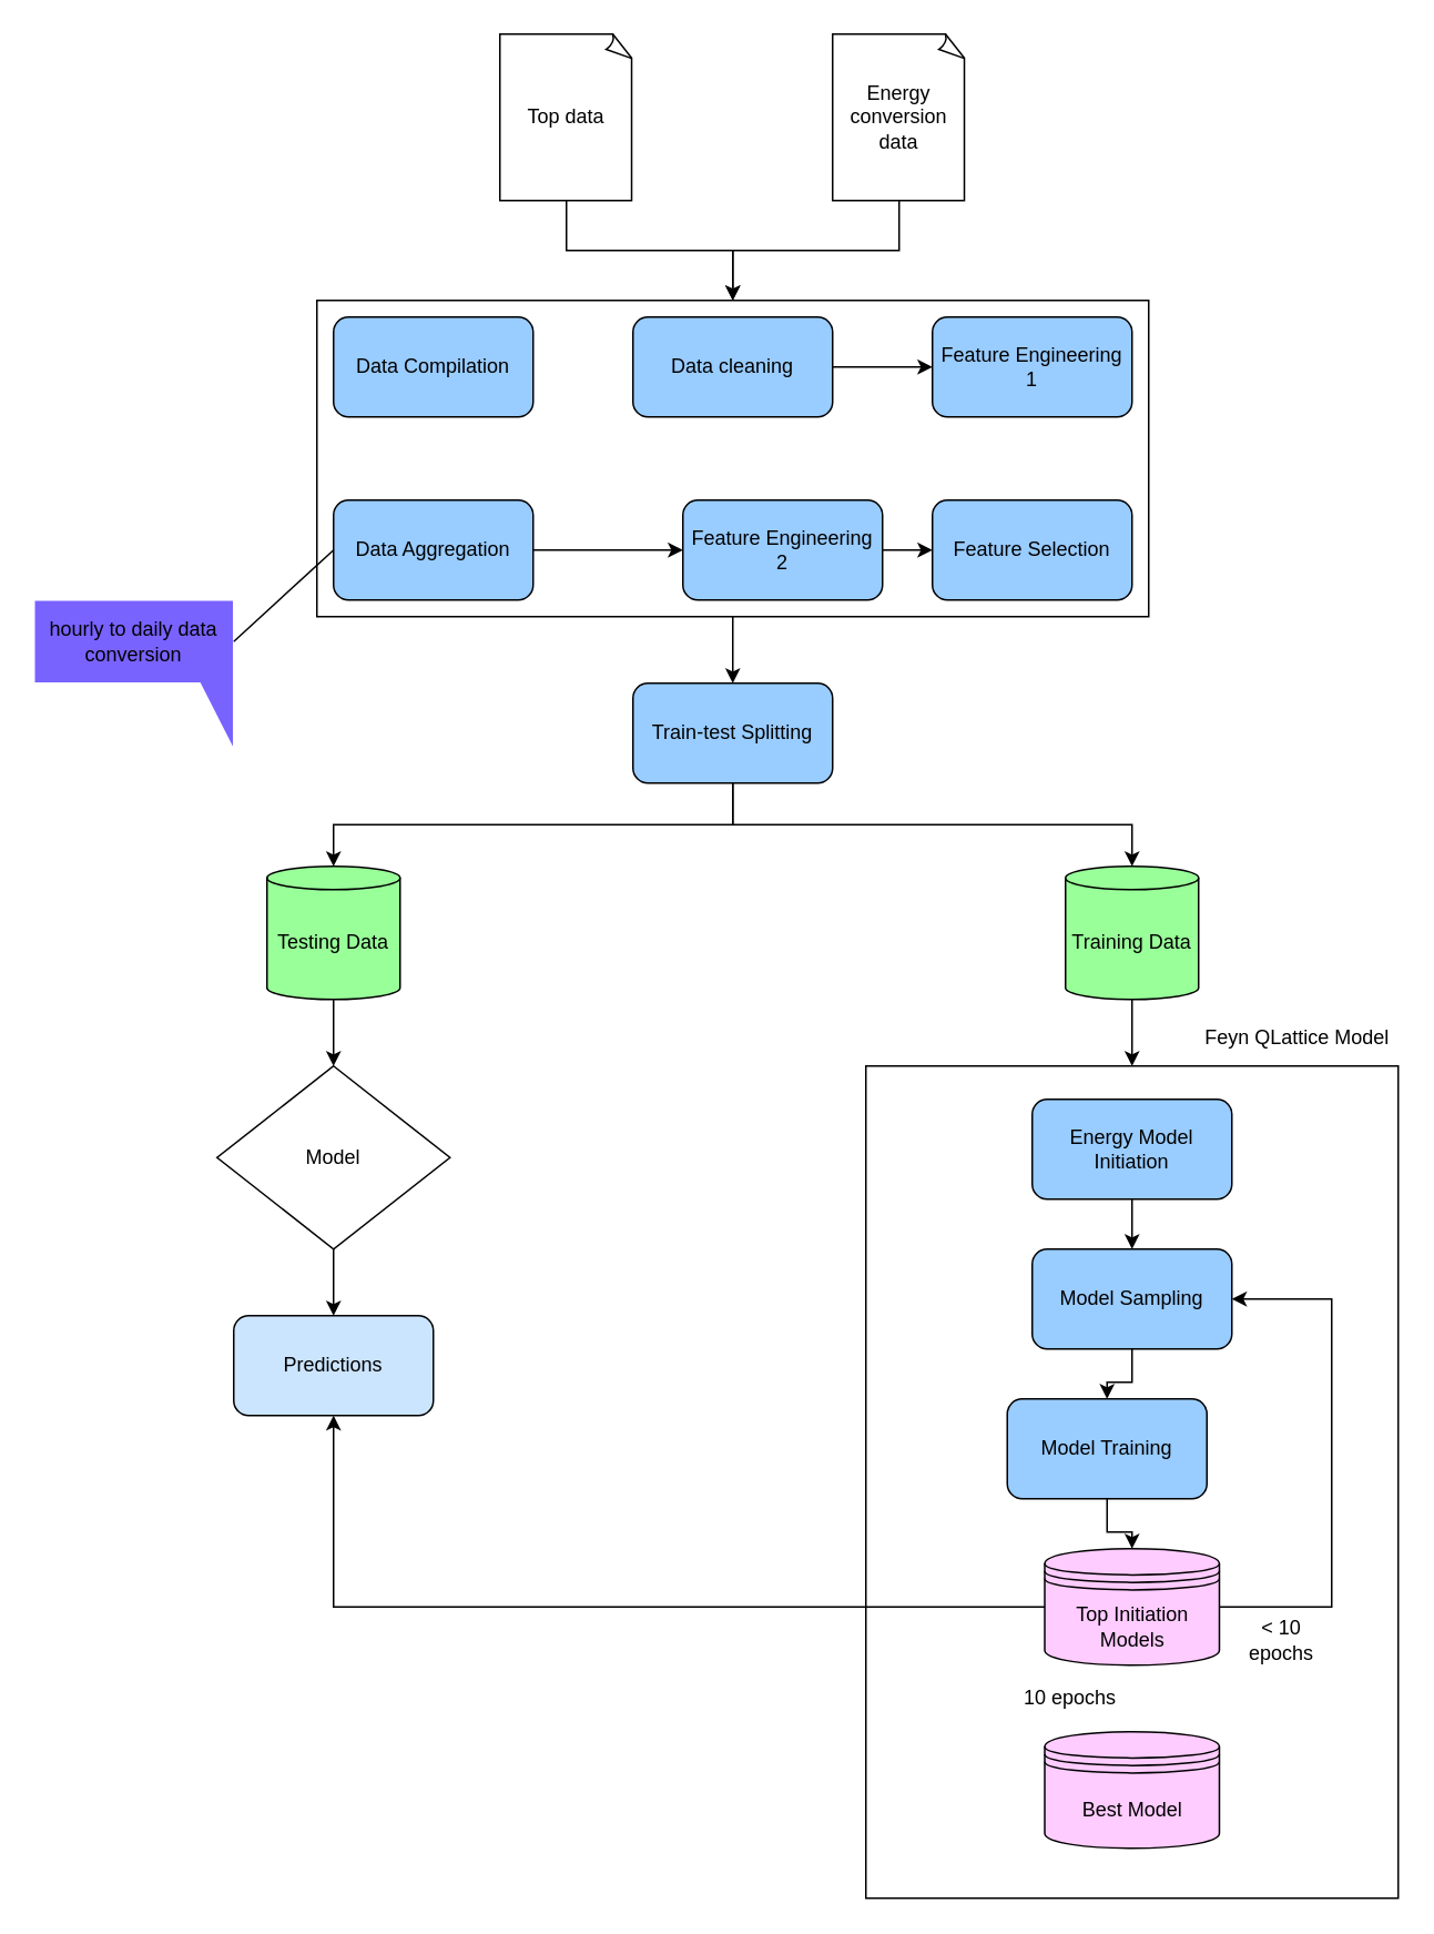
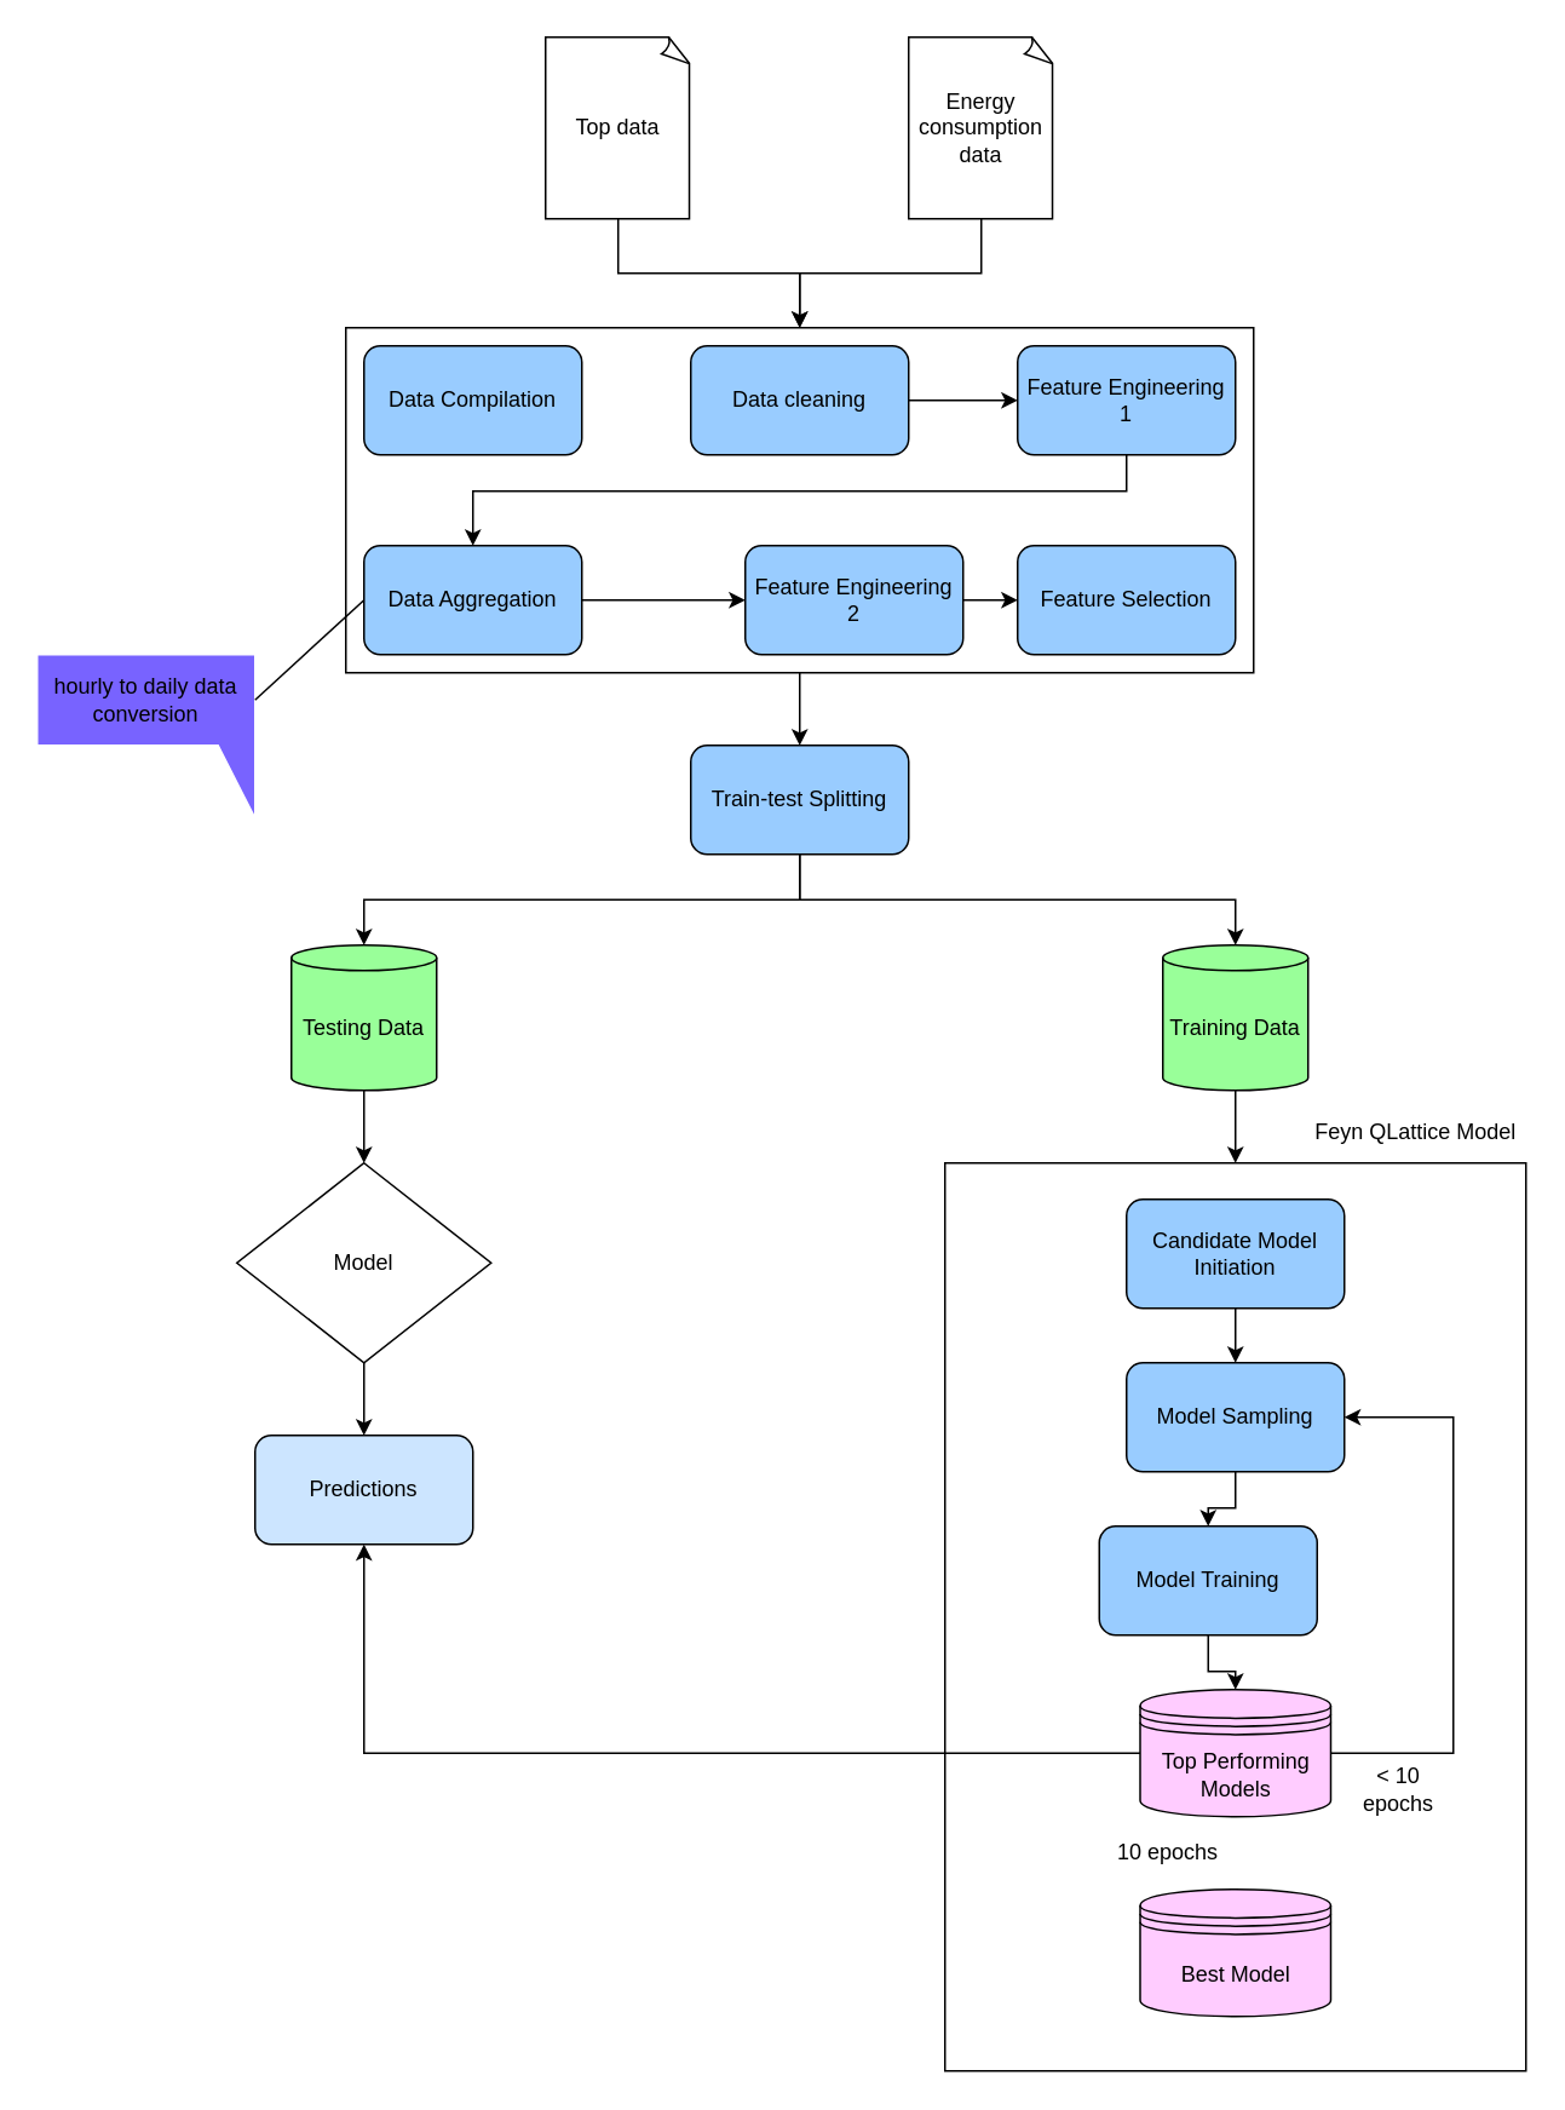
  <mxCell id="0" />
  <mxCell id="1" parent="0" />
  <mxCell id="2" style="edgeStyle=orthogonalEdgeStyle;rounded=0;orthogonalLoop=1;jettySize=auto;html=1;entryX=0.5;entryY=0;entryDx=0;entryDy=0;" edge="1" parent="1" source="3" target="20"><mxGeometry relative="1" as="geometry" /></mxCell>
  <mxCell id="3" value="" style="rounded=0;whiteSpace=wrap;html=1;fillColor=#FFFFFF;" vertex="1" parent="1"><mxGeometry x="190" y="180" width="500" height="190" as="geometry" /></mxCell>
  <mxCell id="4" style="edgeStyle=orthogonalEdgeStyle;rounded=0;orthogonalLoop=1;jettySize=auto;html=1;entryX=0.5;entryY=0;entryDx=0;entryDy=0;" edge="1" parent="1" source="5" target="3"><mxGeometry relative="1" as="geometry" /></mxCell>
- <mxCell id="5" value="Energy conversion data" style="whiteSpace=wrap;html=1;shape=mxgraph.basic.document" vertex="1" parent="1"><mxGeometry x="500" y="20" width="80" height="100" as="geometry" /></mxCell>
+ <mxCell id="5" value="Energy consumption data" style="whiteSpace=wrap;html=1;shape=mxgraph.basic.document" vertex="1" parent="1"><mxGeometry x="500" y="20" width="80" height="100" as="geometry" /></mxCell>
  <mxCell id="6" style="edgeStyle=orthogonalEdgeStyle;rounded=0;orthogonalLoop=1;jettySize=auto;html=1;entryX=0.5;entryY=0;entryDx=0;entryDy=0;" edge="1" parent="1" source="7" target="3"><mxGeometry relative="1" as="geometry" /></mxCell>
  <mxCell id="7" value="Top data" style="whiteSpace=wrap;html=1;shape=mxgraph.basic.document" vertex="1" parent="1"><mxGeometry x="300" y="20" width="80" height="100" as="geometry" /></mxCell>
  <mxCell id="8" value="Data Compilation" style="rounded=1;whiteSpace=wrap;html=1;fillColor=#99CCFF;" vertex="1" parent="1"><mxGeometry x="200" y="190" width="120" height="60" as="geometry" /></mxCell>
  <mxCell id="9" style="edgeStyle=orthogonalEdgeStyle;rounded=0;orthogonalLoop=1;jettySize=auto;html=1;" edge="1" parent="1" source="10" target="12"><mxGeometry relative="1" as="geometry" /></mxCell>
  <mxCell id="10" value="Data cleaning" style="rounded=1;whiteSpace=wrap;html=1;fillColor=#99CCFF;" vertex="1" parent="1"><mxGeometry x="380" y="190" width="120" height="60" as="geometry" /></mxCell>
+ <mxCell id="11" style="edgeStyle=orthogonalEdgeStyle;rounded=0;orthogonalLoop=1;jettySize=auto;html=1;" edge="1" parent="1" source="12" target="14"><mxGeometry relative="1" as="geometry"><Array as="points"><mxPoint x="620" y="270" /><mxPoint x="260" y="270" /></Array></mxGeometry></mxCell>
  <mxCell id="12" value="Feature Engineering 1" style="rounded=1;whiteSpace=wrap;html=1;fillColor=#99CCFF;" vertex="1" parent="1"><mxGeometry x="560" y="190" width="120" height="60" as="geometry" /></mxCell>
  <mxCell id="13" style="edgeStyle=orthogonalEdgeStyle;rounded=0;orthogonalLoop=1;jettySize=auto;html=1;entryX=0;entryY=0.5;entryDx=0;entryDy=0;" edge="1" parent="1" source="14" target="17"><mxGeometry relative="1" as="geometry" /></mxCell>
  <mxCell id="14" value="Data Aggregation" style="rounded=1;whiteSpace=wrap;html=1;fillColor=#99CCFF;" vertex="1" parent="1"><mxGeometry x="200" y="300" width="120" height="60" as="geometry" /></mxCell>
  <mxCell id="15" value="hourly to daily data conversion" style="shape=callout;whiteSpace=wrap;html=1;perimeter=calloutPerimeter;position2=1;fillColor=#7863FF;strokeColor=#FFFFFF;base=80;size=40;position=0.83;" vertex="1" parent="1"><mxGeometry x="20" y="360" width="120" height="90" as="geometry" /></mxCell>
  <mxCell id="16" style="edgeStyle=orthogonalEdgeStyle;rounded=0;orthogonalLoop=1;jettySize=auto;html=1;entryX=0;entryY=0.5;entryDx=0;entryDy=0;" edge="1" parent="1" source="17" target="19"><mxGeometry relative="1" as="geometry" /></mxCell>
  <mxCell id="17" value="Feature Engineering 2" style="rounded=1;whiteSpace=wrap;html=1;fillColor=#99CCFF;" vertex="1" parent="1"><mxGeometry x="410" y="300" width="120" height="60" as="geometry" /></mxCell>
  <mxCell id="18" value="" style="endArrow=none;dashed=0;html=1;rounded=0;exitX=0;exitY=0;exitDx=120;exitDy=25;exitPerimeter=0;entryX=0;entryY=0.5;entryDx=0;entryDy=0;" edge="1" parent="1" source="15" target="14"><mxGeometry width="50" height="50" relative="1" as="geometry"><mxPoint x="480" y="370" as="sourcePoint" /><mxPoint x="350" y="325" as="targetPoint" /></mxGeometry></mxCell>
  <mxCell id="19" value="Feature Selection" style="rounded=1;whiteSpace=wrap;html=1;fillColor=#99CCFF;" vertex="1" parent="1"><mxGeometry x="560" y="300" width="120" height="60" as="geometry" /></mxCell>
  <mxCell id="20" value="Train-test Splitting" style="rounded=1;whiteSpace=wrap;html=1;fillColor=#99CCFF;" vertex="1" parent="1"><mxGeometry x="380" y="410" width="120" height="60" as="geometry" /></mxCell>
  <mxCell id="21" style="edgeStyle=orthogonalEdgeStyle;rounded=0;orthogonalLoop=1;jettySize=auto;html=1;" edge="1" parent="1" source="22"><mxGeometry relative="1" as="geometry"><mxPoint x="200" y="640" as="targetPoint" /></mxGeometry></mxCell>
  <mxCell id="22" value="Testing Data" style="shape=cylinder3;whiteSpace=wrap;html=1;boundedLbl=1;backgroundOutline=1;size=7.0;fillColor=#99FF99;" vertex="1" parent="1"><mxGeometry x="160" y="520" width="80" height="80" as="geometry" /></mxCell>
  <mxCell id="23" style="edgeStyle=orthogonalEdgeStyle;rounded=0;orthogonalLoop=1;jettySize=auto;html=1;entryX=0.5;entryY=0;entryDx=0;entryDy=0;" edge="1" parent="1" source="24" target="27"><mxGeometry relative="1" as="geometry" /></mxCell>
  <mxCell id="24" value="Training Data" style="shape=cylinder3;whiteSpace=wrap;html=1;boundedLbl=1;backgroundOutline=1;size=7.0;fillColor=#99FF99;" vertex="1" parent="1"><mxGeometry x="640" y="520" width="80" height="80" as="geometry" /></mxCell>
  <mxCell id="25" style="edgeStyle=orthogonalEdgeStyle;rounded=0;orthogonalLoop=1;jettySize=auto;html=1;entryX=0.5;entryY=0;entryDx=0;entryDy=0;entryPerimeter=0;exitX=0.5;exitY=1;exitDx=0;exitDy=0;" edge="1" parent="1" source="20" target="22"><mxGeometry relative="1" as="geometry" /></mxCell>
  <mxCell id="26" style="edgeStyle=orthogonalEdgeStyle;rounded=0;orthogonalLoop=1;jettySize=auto;html=1;entryX=0.5;entryY=0;entryDx=0;entryDy=0;entryPerimeter=0;exitX=0.5;exitY=1;exitDx=0;exitDy=0;" edge="1" parent="1" source="20" target="24"><mxGeometry relative="1" as="geometry" /></mxCell>
  <mxCell id="27" value="" style="rounded=0;whiteSpace=wrap;html=1;" vertex="1" parent="1"><mxGeometry x="520" y="640" width="320" height="500" as="geometry" /></mxCell>
  <mxCell id="28" style="edgeStyle=orthogonalEdgeStyle;rounded=0;orthogonalLoop=1;jettySize=auto;html=1;entryX=0.5;entryY=0;entryDx=0;entryDy=0;" edge="1" parent="1" source="29" target="31"><mxGeometry relative="1" as="geometry" /></mxCell>
- <mxCell id="29" value="Energy Model Initiation" style="rounded=1;whiteSpace=wrap;html=1;fillColor=#99CCFF;" vertex="1" parent="1"><mxGeometry x="620" y="660" width="120" height="60" as="geometry" /></mxCell>
+ <mxCell id="29" value="Candidate Model Initiation" style="rounded=1;whiteSpace=wrap;html=1;fillColor=#99CCFF;" vertex="1" parent="1"><mxGeometry x="620" y="660" width="120" height="60" as="geometry" /></mxCell>
  <mxCell id="30" style="edgeStyle=orthogonalEdgeStyle;rounded=0;orthogonalLoop=1;jettySize=auto;html=1;" edge="1" parent="1" source="31" target="33"><mxGeometry relative="1" as="geometry" /></mxCell>
  <mxCell id="31" value="Model Sampling" style="rounded=1;whiteSpace=wrap;html=1;fillColor=#99CCFF;" vertex="1" parent="1"><mxGeometry x="620" y="750" width="120" height="60" as="geometry" /></mxCell>
  <mxCell id="32" style="edgeStyle=orthogonalEdgeStyle;rounded=0;orthogonalLoop=1;jettySize=auto;html=1;" edge="1" parent="1" source="33" target="36"><mxGeometry relative="1" as="geometry" /></mxCell>
  <mxCell id="33" value="Model Training" style="rounded=1;whiteSpace=wrap;html=1;fillColor=#99CCFF;" vertex="1" parent="1"><mxGeometry x="605" y="840" width="120" height="60" as="geometry" /></mxCell>
  <mxCell id="34" style="edgeStyle=orthogonalEdgeStyle;rounded=0;orthogonalLoop=1;jettySize=auto;html=1;entryX=1;entryY=0.5;entryDx=0;entryDy=0;" edge="1" parent="1" source="36" target="31"><mxGeometry relative="1" as="geometry"><Array as="points"><mxPoint x="800" y="965" /><mxPoint x="800" y="780" /></Array></mxGeometry></mxCell>
  <mxCell id="35" style="edgeStyle=orthogonalEdgeStyle;rounded=0;orthogonalLoop=1;jettySize=auto;html=1;" edge="1" parent="1" source="36" target="43"><mxGeometry relative="1" as="geometry" /></mxCell>
- <mxCell id="36" value="Top Initiation Models" style="shape=datastore;whiteSpace=wrap;html=1;fillColor=#FFCCFF;" vertex="1" parent="1"><mxGeometry x="627.5" y="930" width="105" height="70" as="geometry" /></mxCell>
+ <mxCell id="36" value="Top Performing Models" style="shape=datastore;whiteSpace=wrap;html=1;fillColor=#FFCCFF;" vertex="1" parent="1"><mxGeometry x="627.5" y="930" width="105" height="70" as="geometry" /></mxCell>
  <mxCell id="37" value="&amp;lt; 10 epochs" style="text;html=1;align=center;verticalAlign=middle;whiteSpace=wrap;rounded=0;" vertex="1" parent="1"><mxGeometry x="740" y="970" width="60" height="30" as="geometry" /></mxCell>
  <mxCell id="38" value="Best Model" style="shape=datastore;whiteSpace=wrap;html=1;fillColor=#FFCCFF;" vertex="1" parent="1"><mxGeometry x="627.5" y="1040" width="105" height="70" as="geometry" /></mxCell>
  <mxCell id="39" value="10 epochs" style="text;html=1;align=center;verticalAlign=middle;whiteSpace=wrap;rounded=0;" vertex="1" parent="1"><mxGeometry x="598" y="1005" width="90" height="30" as="geometry" /></mxCell>
  <mxCell id="40" value="Feyn QLattice Model" style="text;html=1;align=center;verticalAlign=middle;whiteSpace=wrap;rounded=0;" vertex="1" parent="1"><mxGeometry x="722" y="608" width="115" height="30" as="geometry" /></mxCell>
  <mxCell id="41" style="edgeStyle=orthogonalEdgeStyle;rounded=0;orthogonalLoop=1;jettySize=auto;html=1;entryX=0.5;entryY=0;entryDx=0;entryDy=0;" edge="1" parent="1" source="42" target="43"><mxGeometry relative="1" as="geometry" /></mxCell>
  <mxCell id="42" value="Model" style="rhombus;whiteSpace=wrap;html=1;fillColor=#ffffff;" vertex="1" parent="1"><mxGeometry x="130" y="640" width="140" height="110" as="geometry" /></mxCell>
  <mxCell id="43" value="Predictions" style="rounded=1;whiteSpace=wrap;html=1;fillColor=#CCE5FF;" vertex="1" parent="1"><mxGeometry x="140" y="790" width="120" height="60" as="geometry" /></mxCell>
